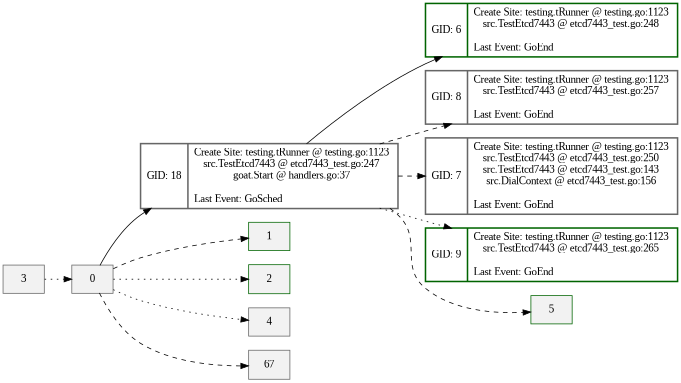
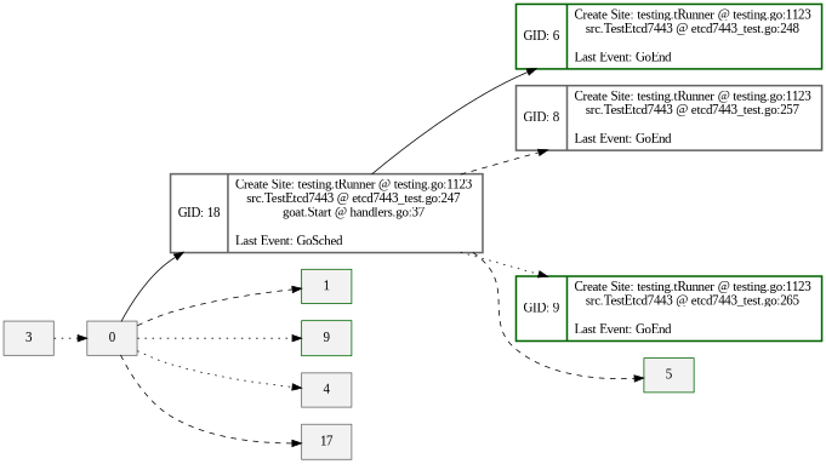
  digraph {
    fontname="Liberation Serif"
    rankdir=LR
    node [color=gray40 fillcolor=gray95 fontname="Liberation Serif" shape=record style=filled]
    edge [fontname="Liberation Serif" style=dashed]
    n1 [label="{ GID: 18\l | Create Site: testing.tRunner @ testing.go:1123 \nsrc.TestEtcd7443 @ etcd7443_test.go:247 \ngoat.Start @ handlers.go:37 \n\lLast Event: GoSched\l }" style=bold]
    n2 [color=darkgreen label="{ GID: 6\l | Create Site: testing.tRunner @ testing.go:1123 \nsrc.TestEtcd7443 @ etcd7443_test.go:248 \n\lLast Event: GoEnd\l }" style=bold]
    n3 [label="{ GID: 8\l | Create Site: testing.tRunner @ testing.go:1123 \nsrc.TestEtcd7443 @ etcd7443_test.go:257 \n\lLast Event: GoEnd\l }" style=bold]
-   n4 [label="{ GID: 7\l | Create Site: testing.tRunner @ testing.go:1123 \nsrc.TestEtcd7443 @ etcd7443_test.go:250 \nsrc.TestEtcd7443 @ etcd7443_test.go:143 \nsrc.DialContext @ etcd7443_test.go:156 \n\lLast Event: GoEnd\l }" style=bold]
    n5 [color=darkgreen label="{ GID: 9\l | Create Site: testing.tRunner @ testing.go:1123 \nsrc.TestEtcd7443 @ etcd7443_test.go:265 \n\lLast Event: GoEnd\l }" style=bold]
    5 [color=darkgreen]
    0
    1 [color=darkgreen]
-   2 [color=darkgreen]
+   2 [color=darkgreen label=9]
    4
-   17 [label=67]
+   17
    3
    n1 -> n2 [style=solid]
    n1 -> n3
-   n1 -> n4
    n1 -> n5 [style=dotted]
    n1 -> 5
    0 -> n1 [style=solid]
    0 -> 1
    0 -> 2 [style=dotted]
    0 -> 4 [style=dotted]
    0 -> 17
    3 -> 0 [style=dotted]
  }
